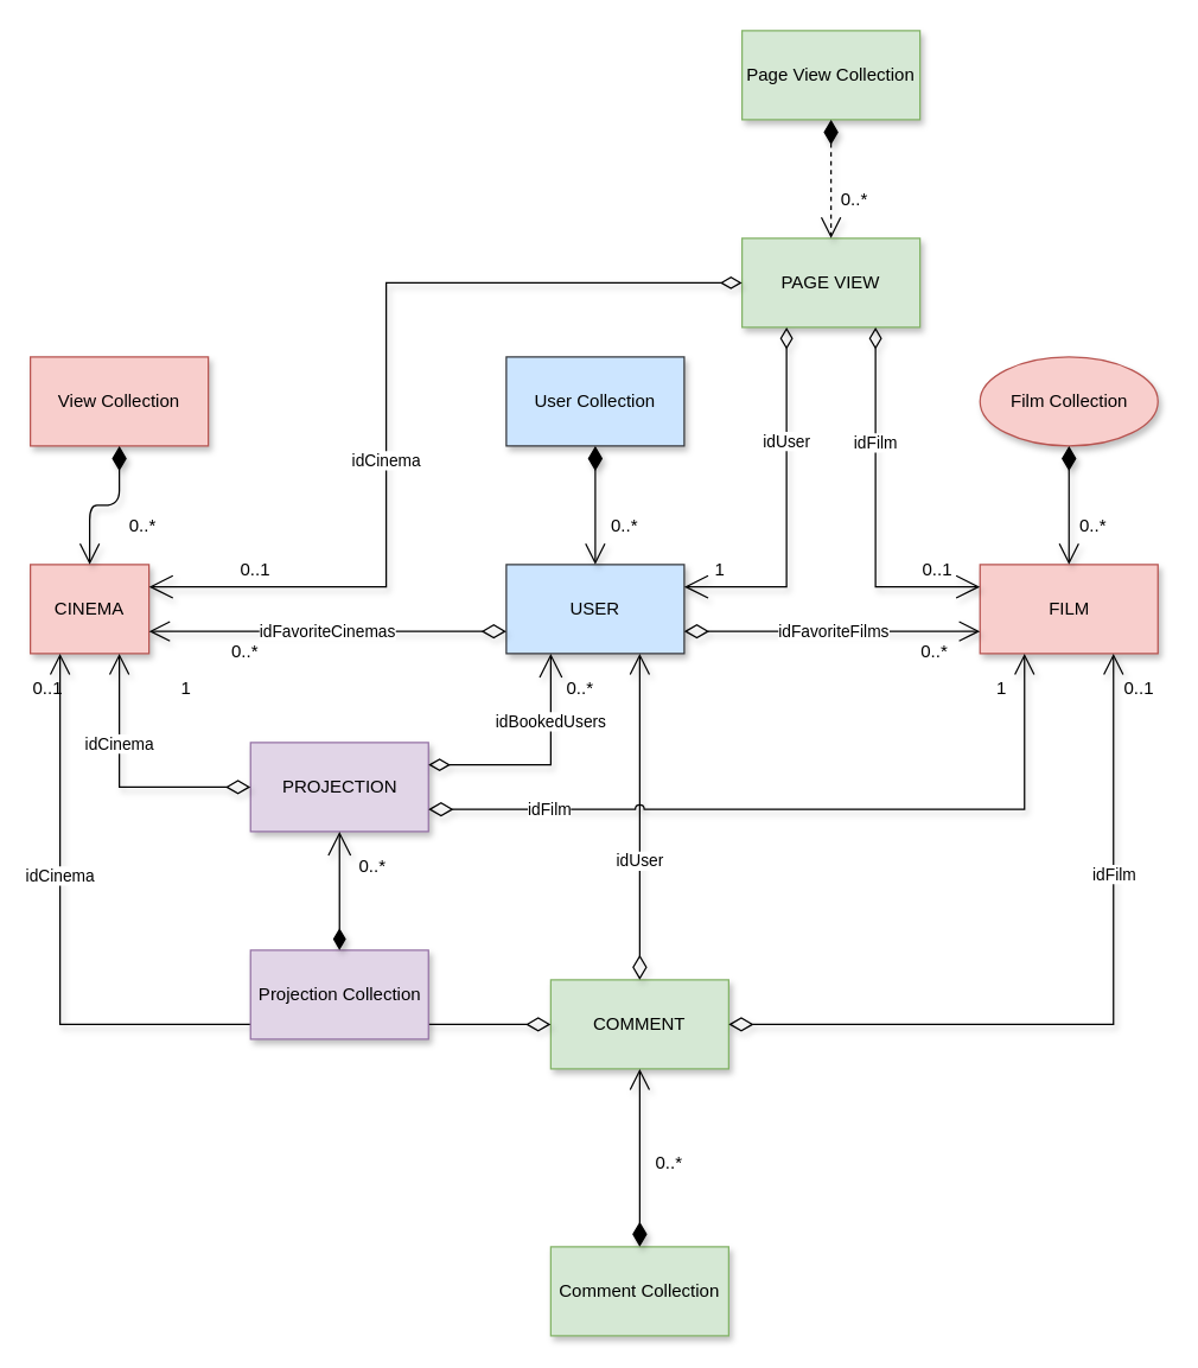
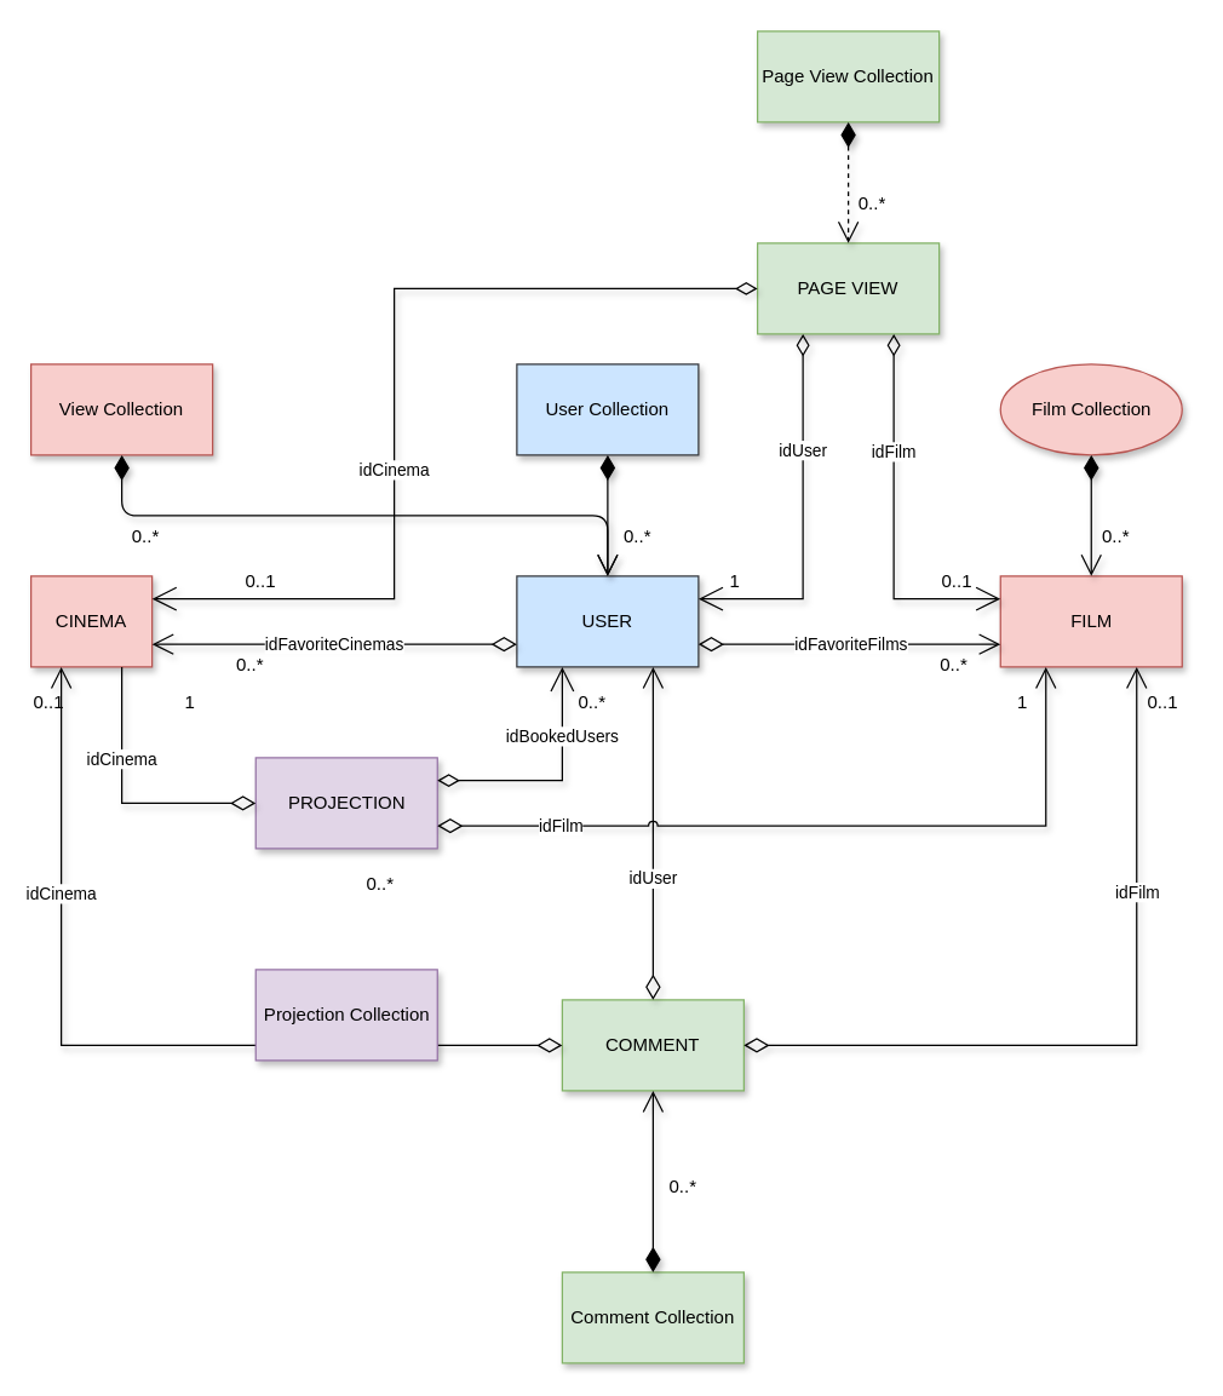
  <mxCell id="0" />
  <mxCell id="1" parent="0" />
  <mxCell id="2" value="USER" style="rounded=0;whiteSpace=wrap;html=1;fillColor=#cce5ff;strokeColor=#36393d;shadow=1;" parent="1" vertex="1"><mxGeometry x="341" y="380" width="120" height="60" as="geometry" /></mxCell>
  <mxCell id="3" value="User Collection" style="rounded=0;whiteSpace=wrap;html=1;fillColor=#cce5ff;strokeColor=#36393d;shadow=1;" parent="1" vertex="1"><mxGeometry x="341" y="240" width="120" height="60" as="geometry" /></mxCell>
  <mxCell id="4" value="" style="endArrow=open;html=1;endSize=12;startArrow=diamondThin;startSize=14;startFill=1;edgeStyle=orthogonalEdgeStyle;align=left;verticalAlign=bottom;fontColor=#000000;exitX=0.5;exitY=1;exitDx=0;exitDy=0;entryX=0.5;entryY=0;entryDx=0;entryDy=0;shadow=1;" parent="1" source="3" target="2" edge="1"><mxGeometry x="-0.496" y="10" relative="1" as="geometry"><mxPoint x="243.5" y="360" as="sourcePoint" /><mxPoint x="403.5" y="360" as="targetPoint" /><mxPoint as="offset" /></mxGeometry></mxCell>
  <mxCell id="5" value="0..*" style="text;html=1;fontColor=#000000;shadow=1;" parent="1" vertex="1"><mxGeometry x="410" y="340" width="30" height="30" as="geometry" /></mxCell>
  <mxCell id="6" value="FILM" style="rounded=0;whiteSpace=wrap;html=1;fillColor=#f8cecc;strokeColor=#b85450;shadow=1;" parent="1" vertex="1"><mxGeometry x="660.5" y="380" width="120" height="60" as="geometry" /></mxCell>
  <mxCell id="7" value="Film Collection" style="ellipse;whiteSpace=wrap;html=1;fillColor=#f8cecc;strokeColor=#b85450;shadow=1;" parent="1" vertex="1"><mxGeometry x="660.5" y="240" width="120" height="60" as="geometry" /></mxCell>
  <mxCell id="8" value="" style="endArrow=open;html=1;endSize=12;startArrow=diamondThin;startSize=14;startFill=1;edgeStyle=orthogonalEdgeStyle;align=left;verticalAlign=bottom;fontColor=#000000;exitX=0.5;exitY=1;exitDx=0;exitDy=0;entryX=0.5;entryY=0;entryDx=0;entryDy=0;shadow=1;" parent="1" source="7" target="6" edge="1"><mxGeometry x="-0.496" y="10" relative="1" as="geometry"><mxPoint x="570.5" y="360" as="sourcePoint" /><mxPoint x="730.5" y="360" as="targetPoint" /><mxPoint as="offset" /></mxGeometry></mxCell>
  <mxCell id="9" value="0..*" style="text;html=1;fontColor=#000000;shadow=1;" parent="1" vertex="1"><mxGeometry x="725.5" y="340" width="30" height="30" as="geometry" /></mxCell>
  <mxCell id="10" value="CINEMA" style="rounded=0;whiteSpace=wrap;html=1;fillColor=#f8cecc;strokeColor=#b85450;shadow=1;" parent="1" vertex="1"><mxGeometry x="20" y="380" width="80" height="60" as="geometry" /></mxCell>
  <mxCell id="11" value="View Collection" style="rounded=0;whiteSpace=wrap;html=1;fillColor=#f8cecc;strokeColor=#b85450;shadow=1;" parent="1" vertex="1"><mxGeometry x="20" y="240" width="120" height="60" as="geometry" /></mxCell>
- <mxCell id="12" value="" style="endArrow=open;html=1;endSize=12;startArrow=diamondThin;startSize=14;startFill=1;edgeStyle=orthogonalEdgeStyle;align=left;verticalAlign=bottom;fontColor=#000000;exitX=0.5;exitY=1;exitDx=0;exitDy=0;entryX=0.5;entryY=0;entryDx=0;entryDy=0;shadow=1;" parent="1" source="11" target="10" edge="1"><mxGeometry x="-0.496" y="10" relative="1" as="geometry"><mxPoint x="-70" y="360" as="sourcePoint" /><mxPoint x="90" y="360" as="targetPoint" /><mxPoint as="offset" /></mxGeometry></mxCell>
+ <mxCell id="12" value="" style="endArrow=open;html=1;endSize=12;startArrow=diamondThin;startSize=14;startFill=1;edgeStyle=orthogonalEdgeStyle;align=left;verticalAlign=bottom;fontColor=#000000;exitX=0.5;exitY=1;exitDx=0;exitDy=0;shadow=1;" parent="1" source="11" target="2" edge="1"><mxGeometry x="-0.496" y="10" relative="1" as="geometry"><mxPoint x="-70" y="360" as="sourcePoint" /><mxPoint x="90" y="360" as="targetPoint" /><mxPoint as="offset" /></mxGeometry></mxCell>
  <mxCell id="13" value="0..*" style="text;html=1;fontColor=#000000;shadow=1;" parent="1" vertex="1"><mxGeometry x="85" y="340" width="30" height="30" as="geometry" /></mxCell>
  <mxCell id="14" value="COMMENT" style="rounded=0;whiteSpace=wrap;html=1;fillColor=#d5e8d4;strokeColor=#82b366;shadow=1;" parent="1" vertex="1"><mxGeometry x="371" y="660" width="120" height="60" as="geometry" /></mxCell>
  <mxCell id="15" value="Comment Collection" style="rounded=0;whiteSpace=wrap;html=1;fillColor=#d5e8d4;strokeColor=#82b366;shadow=1;" parent="1" vertex="1"><mxGeometry x="371" y="840" width="120" height="60" as="geometry" /></mxCell>
  <mxCell id="16" value="" style="endArrow=open;html=1;endSize=12;startArrow=diamondThin;startSize=14;startFill=1;edgeStyle=orthogonalEdgeStyle;align=left;verticalAlign=bottom;fontColor=#000000;exitX=0.5;exitY=0;exitDx=0;exitDy=0;entryX=0.5;entryY=1;entryDx=0;entryDy=0;shadow=1;" parent="1" source="15" target="14" edge="1"><mxGeometry x="-0.754" y="-9" relative="1" as="geometry"><mxPoint x="365" y="640" as="sourcePoint" /><mxPoint x="525" y="640" as="targetPoint" /><mxPoint as="offset" /></mxGeometry></mxCell>
  <mxCell id="17" value="0..*" style="text;html=1;fontColor=#000000;shadow=1;" parent="1" vertex="1"><mxGeometry x="440" y="770" width="30" height="30" as="geometry" /></mxCell>
  <mxCell id="18" value="PAGE VIEW" style="rounded=0;whiteSpace=wrap;html=1;fillColor=#d5e8d4;strokeColor=#82b366;shadow=1;" parent="1" vertex="1"><mxGeometry x="500" y="160" width="120" height="60" as="geometry" /></mxCell>
  <mxCell id="19" value="Page View Collection" style="rounded=0;whiteSpace=wrap;html=1;fillColor=#d5e8d4;strokeColor=#82b366;shadow=1;" parent="1" vertex="1"><mxGeometry x="500" y="20" width="120" height="60" as="geometry" /></mxCell>
  <mxCell id="20" value="" style="endArrow=open;html=1;endSize=12;startArrow=diamondThin;startSize=14;startFill=1;edgeStyle=orthogonalEdgeStyle;align=left;verticalAlign=bottom;fontColor=#000000;exitX=0.5;exitY=1;exitDx=0;exitDy=0;entryX=0.5;entryY=0;entryDx=0;entryDy=0;shadow=1;dashed=1;" parent="1" source="19" target="18" edge="1"><mxGeometry x="-0.496" y="10" relative="1" as="geometry"><mxPoint x="410" y="140" as="sourcePoint" /><mxPoint x="570" y="140" as="targetPoint" /><mxPoint as="offset" /></mxGeometry></mxCell>
  <mxCell id="21" value="0..*" style="text;html=1;fontColor=#000000;shadow=1;" parent="1" vertex="1"><mxGeometry x="565" y="120" width="30" height="30" as="geometry" /></mxCell>
  <mxCell id="22" value="idFavoriteCinemas" style="endArrow=open;html=1;endSize=12;startArrow=diamondThin;startSize=14;startFill=0;edgeStyle=orthogonalEdgeStyle;align=left;verticalAlign=middle;fontColor=#000000;exitX=0;exitY=0.75;exitDx=0;exitDy=0;entryX=1;entryY=0.75;entryDx=0;entryDy=0;shadow=1;" parent="1" source="2" target="10" edge="1"><mxGeometry x="0.391" relative="1" as="geometry"><mxPoint x="235" y="550" as="sourcePoint" /><mxPoint x="395" y="550" as="targetPoint" /><mxPoint as="offset" /></mxGeometry></mxCell>
  <mxCell id="23" value="0..*" style="text;html=1;fontColor=#000000;shadow=1;" parent="1" vertex="1"><mxGeometry x="153.5" y="425" width="30" height="30" as="geometry" /></mxCell>
  <mxCell id="24" value="idFavoriteFilms" style="endArrow=open;html=1;endSize=12;startArrow=diamondThin;startSize=14;startFill=0;edgeStyle=orthogonalEdgeStyle;align=left;verticalAlign=middle;fontColor=#000000;exitX=1;exitY=0.75;exitDx=0;exitDy=0;entryX=0;entryY=0.75;entryDx=0;entryDy=0;shadow=1;" parent="1" source="2" target="6" edge="1"><mxGeometry x="-0.375" relative="1" as="geometry"><mxPoint x="345.897" y="419.759" as="sourcePoint" /><mxPoint x="194.862" y="419.759" as="targetPoint" /><mxPoint as="offset" /></mxGeometry></mxCell>
  <mxCell id="25" value="0..*" style="text;html=1;fontColor=#000000;shadow=1;" parent="1" vertex="1"><mxGeometry x="619" y="425" width="30" height="30" as="geometry" /></mxCell>
  <mxCell id="26" value="idCinema" style="endArrow=open;html=1;endSize=12;startArrow=diamondThin;startSize=14;startFill=0;edgeStyle=orthogonalEdgeStyle;align=center;verticalAlign=middle;fontColor=#000000;exitX=0;exitY=0.5;exitDx=0;exitDy=0;entryX=0.25;entryY=1;entryDx=0;entryDy=0;shadow=1;rounded=0;" parent="1" source="14" target="10" edge="1"><mxGeometry x="0.483" relative="1" as="geometry"><mxPoint x="255.5" y="580" as="sourcePoint" /><mxPoint x="54.5" y="580" as="targetPoint" /><mxPoint as="offset" /></mxGeometry></mxCell>
  <mxCell id="27" value="idFilm" style="endArrow=open;html=1;endSize=12;startArrow=diamondThin;startSize=14;startFill=0;edgeStyle=orthogonalEdgeStyle;align=center;verticalAlign=bottom;fontColor=#000000;exitX=1;exitY=0.5;exitDx=0;exitDy=0;entryX=0.75;entryY=1;entryDx=0;entryDy=0;shadow=1;rounded=0;" parent="1" source="14" target="6" edge="1"><mxGeometry x="0.382" relative="1" as="geometry"><mxPoint x="351" y="580" as="sourcePoint" /><mxPoint x="90" y="450" as="targetPoint" /><mxPoint as="offset" /></mxGeometry></mxCell>
  <mxCell id="28" value="idUser" style="endArrow=open;html=1;endSize=12;startArrow=diamondThin;startSize=14;startFill=0;edgeStyle=orthogonalEdgeStyle;align=center;verticalAlign=middle;fontColor=#000000;exitX=0.5;exitY=0;exitDx=0;exitDy=0;shadow=1;rounded=0;entryX=0.75;entryY=1;entryDx=0;entryDy=0;jumpStyle=arc;" parent="1" source="14" target="2" edge="1"><mxGeometry x="-0.27" relative="1" as="geometry"><mxPoint x="471.167" y="580.333" as="sourcePoint" /><mxPoint x="431" y="490" as="targetPoint" /><mxPoint as="offset" /></mxGeometry></mxCell>
  <mxCell id="29" value="1" style="text;html=1;fontColor=#000000;shadow=1;" parent="1" vertex="1"><mxGeometry x="120" y="450" width="30" height="30" as="geometry" /></mxCell>
  <mxCell id="30" value="0..1" style="text;html=1;fontColor=#000000;shadow=1;" parent="1" vertex="1"><mxGeometry x="755.5" y="450" width="30" height="30" as="geometry" /></mxCell>
  <mxCell id="31" value="0..1" style="text;html=1;fontColor=#000000;shadow=1;" parent="1" vertex="1"><mxGeometry x="20" y="450" width="30" height="30" as="geometry" /></mxCell>
  <mxCell id="32" value="idUser" style="endArrow=diamondThin;html=1;endSize=12;startArrow=open;startSize=14;startFill=0;edgeStyle=orthogonalEdgeStyle;align=center;verticalAlign=middle;fontColor=#000000;exitX=1;exitY=0.25;exitDx=0;exitDy=0;entryX=0.25;entryY=1;entryDx=0;entryDy=0;shadow=1;rounded=0;endFill=0;" parent="1" source="2" target="18" edge="1"><mxGeometry x="0.369" relative="1" as="geometry"><mxPoint x="461.167" y="319.833" as="sourcePoint" /><mxPoint x="660.333" y="319.833" as="targetPoint" /><mxPoint as="offset" /><Array as="points"><mxPoint x="530" y="395" /></Array></mxGeometry></mxCell>
  <mxCell id="33" value="idCinema" style="endArrow=diamondThin;html=1;endSize=12;startArrow=open;startSize=14;startFill=0;edgeStyle=orthogonalEdgeStyle;align=center;verticalAlign=middle;fontColor=#000000;exitX=1;exitY=0.25;exitDx=0;exitDy=0;entryX=0;entryY=0.5;entryDx=0;entryDy=0;shadow=1;rounded=0;endFill=0;" parent="1" source="10" target="18" edge="1"><mxGeometry x="-0.189" relative="1" as="geometry"><mxPoint x="471" y="405" as="sourcePoint" /><mxPoint x="411" y="190" as="targetPoint" /><mxPoint as="offset" /><Array as="points"><mxPoint x="260" y="395" /><mxPoint x="260" y="190" /></Array></mxGeometry></mxCell>
  <mxCell id="34" value="idFilm" style="endArrow=diamondThin;html=1;endSize=12;startArrow=open;startSize=14;startFill=0;edgeStyle=orthogonalEdgeStyle;align=center;verticalAlign=middle;fontColor=#000000;entryX=0.75;entryY=1;entryDx=0;entryDy=0;shadow=1;rounded=0;endFill=0;exitX=0;exitY=0.25;exitDx=0;exitDy=0;" parent="1" source="6" target="18" edge="1"><mxGeometry x="0.371" relative="1" as="geometry"><mxPoint x="490" y="370" as="sourcePoint" /><mxPoint x="350.941" y="160.412" as="targetPoint" /><mxPoint as="offset" /><Array as="points"><mxPoint x="590" y="395" /></Array></mxGeometry></mxCell>
  <mxCell id="35" value="0..1" style="text;html=1;fontColor=#000000;shadow=1;" parent="1" vertex="1"><mxGeometry x="160" y="370" width="30" height="30" as="geometry" /></mxCell>
  <mxCell id="36" value="0..1" style="text;html=1;fontColor=#000000;shadow=1;" parent="1" vertex="1"><mxGeometry x="620" y="370" width="30" height="30" as="geometry" /></mxCell>
  <mxCell id="37" value="1" style="text;html=1;fontColor=#000000;shadow=1;" parent="1" vertex="1"><mxGeometry x="480" y="370" width="30" height="30" as="geometry" /></mxCell>
  <mxCell id="38" value="Projection Collection" style="rounded=0;whiteSpace=wrap;html=1;fillColor=#e1d5e7;strokeColor=#9673a6;shadow=1;" parent="1" vertex="1"><mxGeometry x="168.5" y="640" width="120" height="60" as="geometry" /></mxCell>
  <mxCell id="39" value="PROJECTION" style="rounded=0;whiteSpace=wrap;html=1;fillColor=#e1d5e7;strokeColor=#9673a6;shadow=1;" parent="1" vertex="1"><mxGeometry x="168.5" y="500" width="120" height="60" as="geometry" /></mxCell>
- <mxCell id="40" value="" style="endArrow=diamondThin;html=1;endSize=12;startArrow=open;startSize=14;startFill=0;edgeStyle=orthogonalEdgeStyle;align=left;verticalAlign=bottom;fontColor=#000000;exitX=0.5;exitY=1;exitDx=0;exitDy=0;entryX=0.5;entryY=0;entryDx=0;entryDy=0;shadow=1;endFill=1;" parent="1" source="39" target="38" edge="1"><mxGeometry x="-0.496" y="10" relative="1" as="geometry"><mxPoint x="71" y="620" as="sourcePoint" /><mxPoint x="231" y="620" as="targetPoint" /><mxPoint as="offset" /></mxGeometry></mxCell>
  <mxCell id="41" value="0..*" style="text;html=1;fontColor=#000000;shadow=1;" parent="1" vertex="1"><mxGeometry x="240" y="570" width="30" height="30" as="geometry" /></mxCell>
  <mxCell id="42" value="idBookedUsers" style="endArrow=diamondThin;html=1;endSize=12;startArrow=open;startSize=14;startFill=0;edgeStyle=orthogonalEdgeStyle;align=center;verticalAlign=middle;fontColor=#000000;entryX=1;entryY=0.25;entryDx=0;entryDy=0;shadow=1;exitX=0.25;exitY=1;exitDx=0;exitDy=0;rounded=0;endFill=0;" parent="1" source="2" target="39" edge="1"><mxGeometry x="-0.419" relative="1" as="geometry"><mxPoint x="362" y="507" as="sourcePoint" /><mxPoint x="160.19" y="506.931" as="targetPoint" /><mxPoint as="offset" /></mxGeometry></mxCell>
  <mxCell id="43" value="0..*" style="text;html=1;fontColor=#000000;shadow=1;" parent="1" vertex="1"><mxGeometry x="380" y="450" width="30" height="30" as="geometry" /></mxCell>
  <mxCell id="44" value="idFilm" style="endArrow=open;html=1;endSize=12;startArrow=diamondThin;startSize=14;startFill=0;edgeStyle=orthogonalEdgeStyle;align=left;verticalAlign=middle;fontColor=#000000;exitX=1;exitY=0.75;exitDx=0;exitDy=0;entryX=0.25;entryY=1;entryDx=0;entryDy=0;shadow=1;rounded=0;jumpStyle=arc;" parent="1" source="39" target="6" edge="1"><mxGeometry x="-0.742" relative="1" as="geometry"><mxPoint x="360" y="570" as="sourcePoint" /><mxPoint x="650" y="320" as="targetPoint" /><mxPoint as="offset" /></mxGeometry></mxCell>
  <mxCell id="45" value="1" style="text;html=1;fontColor=#000000;shadow=1;" parent="1" vertex="1"><mxGeometry x="670" y="450" width="30" height="30" as="geometry" /></mxCell>
- <mxCell id="46" value="idCinema" style="endArrow=open;html=1;endSize=12;startArrow=diamondThin;startSize=14;startFill=0;edgeStyle=orthogonalEdgeStyle;align=center;verticalAlign=middle;fontColor=#000000;exitX=0;exitY=0.5;exitDx=0;exitDy=0;entryX=0.75;entryY=1;entryDx=0;entryDy=0;shadow=1;rounded=0;" parent="1" source="39" target="10" edge="1"><mxGeometry x="0.323" relative="1" as="geometry"><mxPoint x="153.5" y="595" as="sourcePoint" /><mxPoint x="-137.5" y="345" as="targetPoint" /><mxPoint as="offset" /></mxGeometry></mxCell>
+ <mxCell id="46" value="idCinema" style="endArrow=none;html=1;endSize=12;startArrow=diamondThin;startSize=14;startFill=0;edgeStyle=orthogonalEdgeStyle;align=center;verticalAlign=middle;fontColor=#000000;exitX=0;exitY=0.5;exitDx=0;exitDy=0;entryX=0.75;entryY=1;entryDx=0;entryDy=0;shadow=1;rounded=0;" parent="1" source="39" target="10" edge="1"><mxGeometry x="0.323" relative="1" as="geometry"><mxPoint x="153.5" y="595" as="sourcePoint" /><mxPoint x="-137.5" y="345" as="targetPoint" /><mxPoint as="offset" /></mxGeometry></mxCell>
